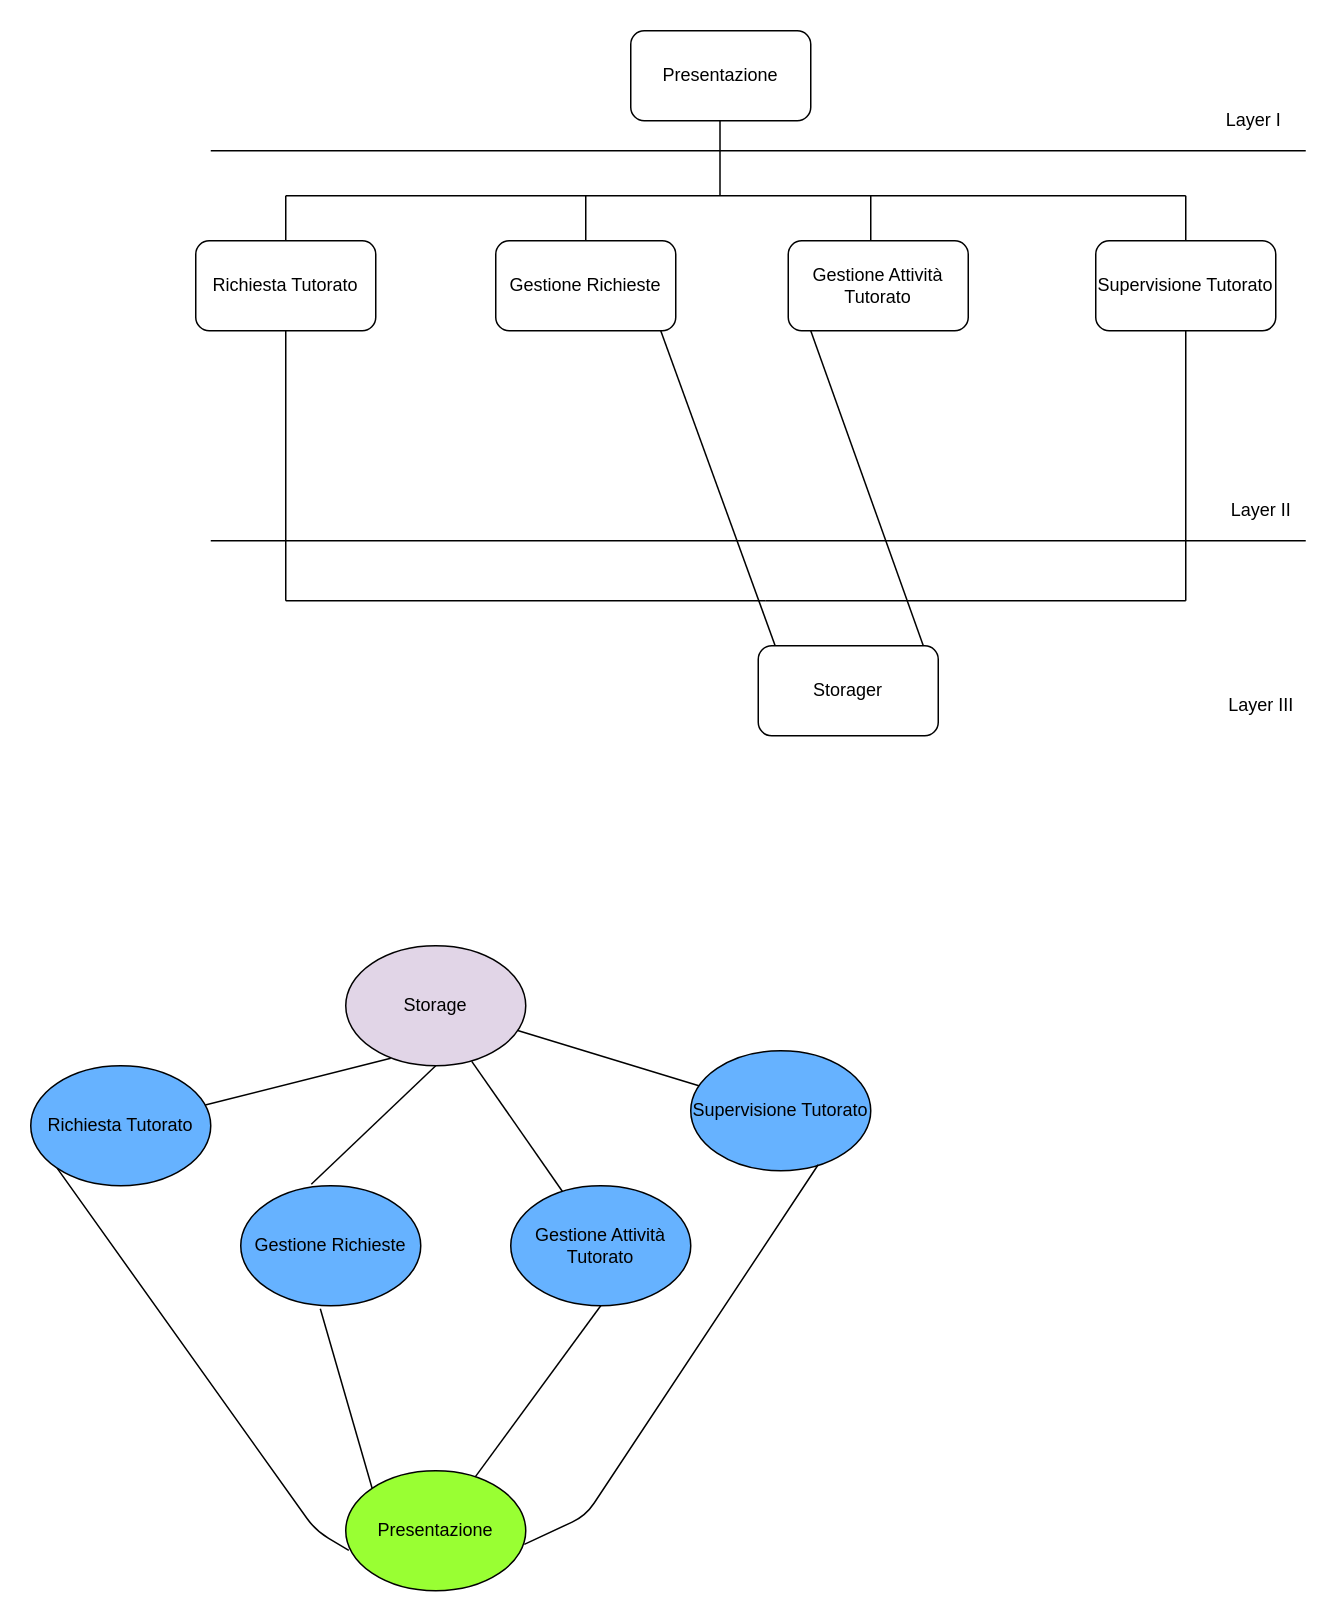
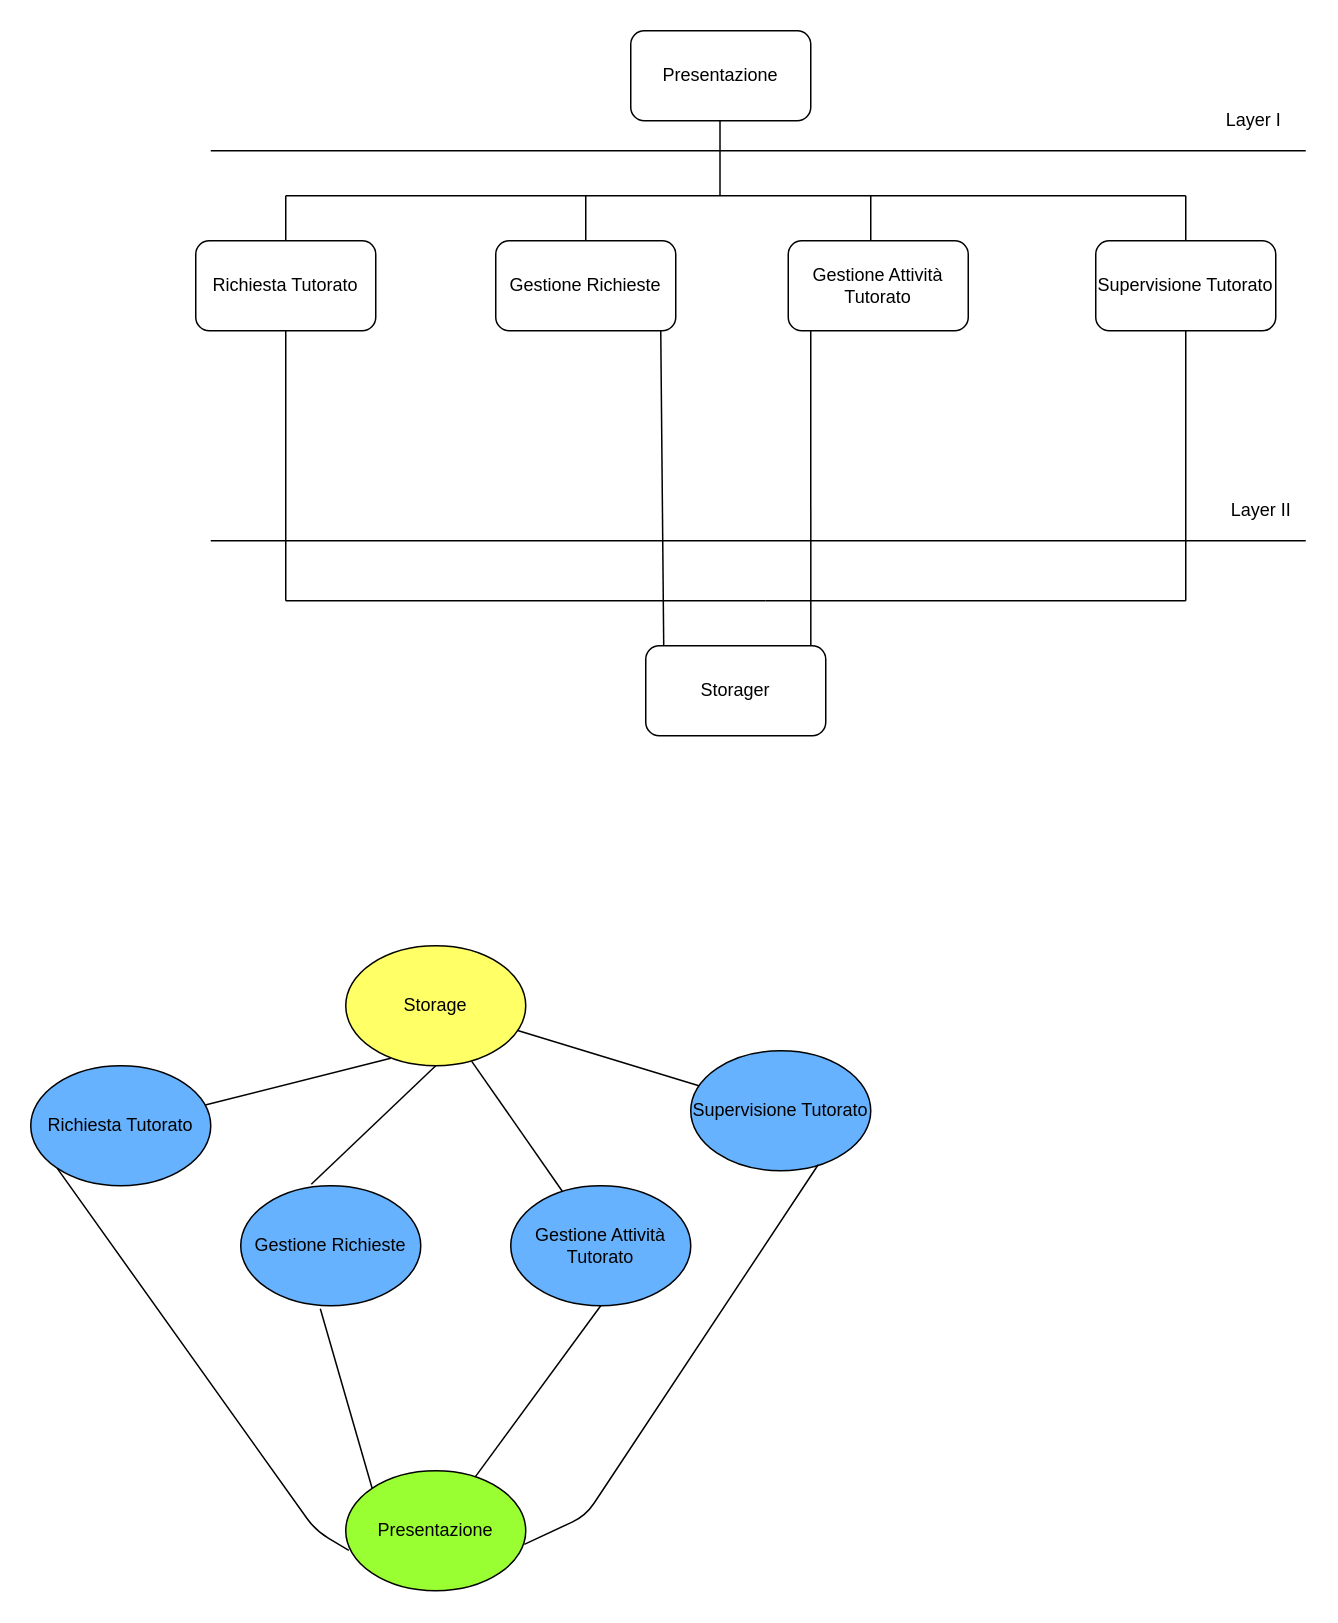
  <mxCell id="0" />
  <mxCell id="1" parent="0" />
  <mxCell id="2" value="Presentazione" style="rounded=1;whiteSpace=wrap;html=1;" parent="1" vertex="1"><mxGeometry x="420" y="20" width="120" height="60" as="geometry" /></mxCell>
  <mxCell id="3" value="" style="endArrow=none;html=1;" parent="1" edge="1"><mxGeometry width="50" height="50" relative="1" as="geometry"><mxPoint x="140" y="100" as="sourcePoint" /><mxPoint x="870" y="100" as="targetPoint" /></mxGeometry></mxCell>
  <mxCell id="4" value="Layer I" style="text;html=1;align=center;verticalAlign=middle;resizable=0;points=[];;autosize=1;" parent="1" vertex="1"><mxGeometry x="810" y="70" width="50" height="20" as="geometry" /></mxCell>
  <mxCell id="5" value="" style="endArrow=none;html=1;" parent="1" edge="1"><mxGeometry width="50" height="50" relative="1" as="geometry"><mxPoint x="479.5" y="130" as="sourcePoint" /><mxPoint x="479.5" y="80" as="targetPoint" /></mxGeometry></mxCell>
  <mxCell id="6" value="" style="endArrow=none;html=1;" parent="1" edge="1"><mxGeometry width="50" height="50" relative="1" as="geometry"><mxPoint x="190" y="130" as="sourcePoint" /><mxPoint x="790" y="130" as="targetPoint" /></mxGeometry></mxCell>
  <mxCell id="7" value="" style="endArrow=none;html=1;" parent="1" edge="1"><mxGeometry width="50" height="50" relative="1" as="geometry"><mxPoint x="190" y="160" as="sourcePoint" /><mxPoint x="190" y="130" as="targetPoint" /></mxGeometry></mxCell>
  <mxCell id="8" value="Richiesta Tutorato" style="rounded=1;whiteSpace=wrap;html=1;" parent="1" vertex="1"><mxGeometry x="130" y="160" width="120" height="60" as="geometry" /></mxCell>
  <mxCell id="9" value="" style="endArrow=none;html=1;" parent="1" edge="1"><mxGeometry width="50" height="50" relative="1" as="geometry"><mxPoint x="390" y="160" as="sourcePoint" /><mxPoint x="390" y="130" as="targetPoint" /></mxGeometry></mxCell>
  <mxCell id="10" value="Gestione Richieste" style="rounded=1;whiteSpace=wrap;html=1;" parent="1" vertex="1"><mxGeometry x="330" y="160" width="120" height="60" as="geometry" /></mxCell>
  <mxCell id="11" value="" style="endArrow=none;html=1;" parent="1" edge="1"><mxGeometry width="50" height="50" relative="1" as="geometry"><mxPoint x="580" y="160" as="sourcePoint" /><mxPoint x="580" y="130" as="targetPoint" /></mxGeometry></mxCell>
  <mxCell id="12" value="Gestione Attività Tutorato" style="rounded=1;whiteSpace=wrap;html=1;" parent="1" vertex="1"><mxGeometry x="525" y="160" width="120" height="60" as="geometry" /></mxCell>
  <mxCell id="13" value="" style="endArrow=none;html=1;" parent="1" edge="1"><mxGeometry width="50" height="50" relative="1" as="geometry"><mxPoint x="790" y="160" as="sourcePoint" /><mxPoint x="790" y="130" as="targetPoint" /></mxGeometry></mxCell>
  <mxCell id="14" value="Supervisione Tutorato" style="rounded=1;whiteSpace=wrap;html=1;" parent="1" vertex="1"><mxGeometry x="730" y="160" width="120" height="60" as="geometry" /></mxCell>
  <mxCell id="15" value="" style="endArrow=none;html=1;exitX=0.1;exitY=0.033;exitDx=0;exitDy=0;exitPerimeter=0;" parent="1" edge="1" source="23"><mxGeometry width="50" height="50" relative="1" as="geometry"><mxPoint x="440" y="420" as="sourcePoint" /><mxPoint x="440" y="220" as="targetPoint" /></mxGeometry></mxCell>
  <mxCell id="16" value="" style="endArrow=none;html=1;exitX=0.917;exitY=0;exitDx=0;exitDy=0;exitPerimeter=0;" parent="1" edge="1" source="23"><mxGeometry width="50" height="50" relative="1" as="geometry"><mxPoint x="540" y="260" as="sourcePoint" /><mxPoint x="540" y="220" as="targetPoint" /></mxGeometry></mxCell>
  <mxCell id="17" value="" style="endArrow=none;html=1;" parent="1" edge="1"><mxGeometry width="50" height="50" relative="1" as="geometry"><mxPoint x="140" y="360" as="sourcePoint" /><mxPoint x="870" y="360" as="targetPoint" /></mxGeometry></mxCell>
  <mxCell id="18" value="" style="endArrow=none;html=1;" parent="1" edge="1"><mxGeometry width="50" height="50" relative="1" as="geometry"><mxPoint x="190" y="400" as="sourcePoint" /><mxPoint x="190" y="220" as="targetPoint" /></mxGeometry></mxCell>
  <mxCell id="19" value="" style="endArrow=none;html=1;" parent="1" edge="1"><mxGeometry width="50" height="50" relative="1" as="geometry"><mxPoint x="790" y="400" as="sourcePoint" /><mxPoint x="790" y="220" as="targetPoint" /></mxGeometry></mxCell>
  <mxCell id="20" value="Layer II" style="text;html=1;align=center;verticalAlign=middle;resizable=0;points=[];;autosize=1;" parent="1" vertex="1"><mxGeometry x="810" y="330" width="60" height="20" as="geometry" /></mxCell>
  <mxCell id="21" value="" style="endArrow=none;html=1;" parent="1" edge="1"><mxGeometry width="50" height="50" relative="1" as="geometry"><mxPoint x="190" y="400" as="sourcePoint" /><mxPoint x="510" y="400" as="targetPoint" /></mxGeometry></mxCell>
  <mxCell id="22" value="" style="endArrow=none;html=1;" parent="1" edge="1"><mxGeometry width="50" height="50" relative="1" as="geometry"><mxPoint x="510" y="400" as="sourcePoint" /><mxPoint x="790" y="400" as="targetPoint" /></mxGeometry></mxCell>
- <mxCell id="23" value="Storager" style="rounded=1;whiteSpace=wrap;html=1;" parent="1" vertex="1"><mxGeometry x="505" y="430" width="120" height="60" as="geometry" /></mxCell>
- <mxCell id="24" value="Layer III" style="text;html=1;align=center;verticalAlign=middle;resizable=0;points=[];;autosize=1;" parent="1" vertex="1"><mxGeometry x="810" y="460" width="60" height="20" as="geometry" /></mxCell>
- <mxCell id="25" value="Storage" style="ellipse;whiteSpace=wrap;html=1;fillColor=#e1d5e7;" parent="1" vertex="1"><mxGeometry x="230" y="630" width="120" height="80" as="geometry" /></mxCell>
+ <mxCell id="23" value="Storager" style="rounded=1;whiteSpace=wrap;html=1;" parent="1" vertex="1"><mxGeometry x="430" y="430" width="120" height="60" as="geometry" /></mxCell>
+ <mxCell id="25" value="Storage" style="ellipse;whiteSpace=wrap;html=1;fillColor=#FFFF66;" parent="1" vertex="1"><mxGeometry x="230" y="630" width="120" height="80" as="geometry" /></mxCell>
  <mxCell id="26" value="" style="endArrow=none;html=1;exitX=0.25;exitY=0.938;exitDx=0;exitDy=0;exitPerimeter=0;" parent="1" source="25" target="27" edge="1"><mxGeometry width="50" height="50" relative="1" as="geometry"><mxPoint x="200" y="750" as="sourcePoint" /><mxPoint x="250" y="700" as="targetPoint" /></mxGeometry></mxCell>
  <mxCell id="27" value="Richiesta Tutorato" style="ellipse;whiteSpace=wrap;html=1;fillColor=#66B2FF;" parent="1" vertex="1"><mxGeometry x="20" y="710" width="120" height="80" as="geometry" /></mxCell>
  <mxCell id="28" value="" style="endArrow=none;html=1;" parent="1" source="25" target="29" edge="1"><mxGeometry width="50" height="50" relative="1" as="geometry"><mxPoint x="550" y="750" as="sourcePoint" /><mxPoint x="350" y="670" as="targetPoint" /><Array as="points" /></mxGeometry></mxCell>
  <mxCell id="29" value="Supervisione Tutorato" style="ellipse;whiteSpace=wrap;html=1;fillColor=#66B2FF;" parent="1" vertex="1"><mxGeometry x="460" y="700" width="120" height="80" as="geometry" /></mxCell>
  <mxCell id="30" value="Gestione Richieste" style="ellipse;whiteSpace=wrap;html=1;fillColor=#66B2FF;" parent="1" vertex="1"><mxGeometry x="160" y="790" width="120" height="80" as="geometry" /></mxCell>
  <mxCell id="31" value="Gestione Attività Tutorato" style="ellipse;whiteSpace=wrap;html=1;fillColor=#66B2FF;" parent="1" vertex="1"><mxGeometry x="340" y="790" width="120" height="80" as="geometry" /></mxCell>
  <mxCell id="32" value="Presentazione" style="ellipse;whiteSpace=wrap;html=1;fillColor=#99FF33;" parent="1" vertex="1"><mxGeometry x="230" y="980" width="120" height="80" as="geometry" /></mxCell>
  <mxCell id="33" value="" style="endArrow=none;html=1;entryX=0.5;entryY=1;entryDx=0;entryDy=0;" parent="1" source="32" target="31" edge="1"><mxGeometry width="50" height="50" relative="1" as="geometry"><mxPoint x="435" y="1040" as="sourcePoint" /><mxPoint x="485" y="990" as="targetPoint" /></mxGeometry></mxCell>
  <mxCell id="34" value="" style="endArrow=none;html=1;entryX=0;entryY=1;entryDx=0;entryDy=0;exitX=0.017;exitY=0.663;exitDx=0;exitDy=0;exitPerimeter=0;" parent="1" source="32" target="27" edge="1"><mxGeometry width="50" height="50" relative="1" as="geometry"><mxPoint x="90" y="1230" as="sourcePoint" /><mxPoint x="140" y="1180" as="targetPoint" /><Array as="points"><mxPoint x="210" y="1020" /></Array></mxGeometry></mxCell>
  <mxCell id="35" value="" style="endArrow=none;html=1;exitX=0.392;exitY=-0.012;exitDx=0;exitDy=0;exitPerimeter=0;" parent="1" edge="1" source="30"><mxGeometry width="50" height="50" relative="1" as="geometry"><mxPoint x="290" y="750" as="sourcePoint" /><mxPoint x="290" y="710" as="targetPoint" /></mxGeometry></mxCell>
  <mxCell id="36" value="" style="endArrow=none;html=1;entryX=0.442;entryY=1.025;entryDx=0;entryDy=0;entryPerimeter=0;exitX=0;exitY=0;exitDx=0;exitDy=0;" parent="1" edge="1" target="30" source="32"><mxGeometry width="50" height="50" relative="1" as="geometry"><mxPoint x="260" y="1080" as="sourcePoint" /><mxPoint x="235" y="980" as="targetPoint" /></mxGeometry></mxCell>
  <mxCell id="37" value="" style="endArrow=none;html=1;entryX=0.708;entryY=0.95;entryDx=0;entryDy=0;entryPerimeter=0;exitX=0.992;exitY=0.613;exitDx=0;exitDy=0;exitPerimeter=0;" parent="1" target="29" edge="1" source="32"><mxGeometry width="50" height="50" relative="1" as="geometry"><mxPoint x="357.5" y="1102" as="sourcePoint" /><mxPoint x="550" y="770" as="targetPoint" /><Array as="points"><mxPoint x="390" y="1010" /></Array></mxGeometry></mxCell>
  <mxCell id="38" value="" style="endArrow=none;html=1;entryX=0.7;entryY=0.963;entryDx=0;entryDy=0;entryPerimeter=0;" edge="1" parent="1" source="31" target="25"><mxGeometry width="50" height="50" relative="1" as="geometry"><mxPoint x="310" y="800" as="sourcePoint" /><mxPoint x="360" y="750" as="targetPoint" /></mxGeometry></mxCell>
